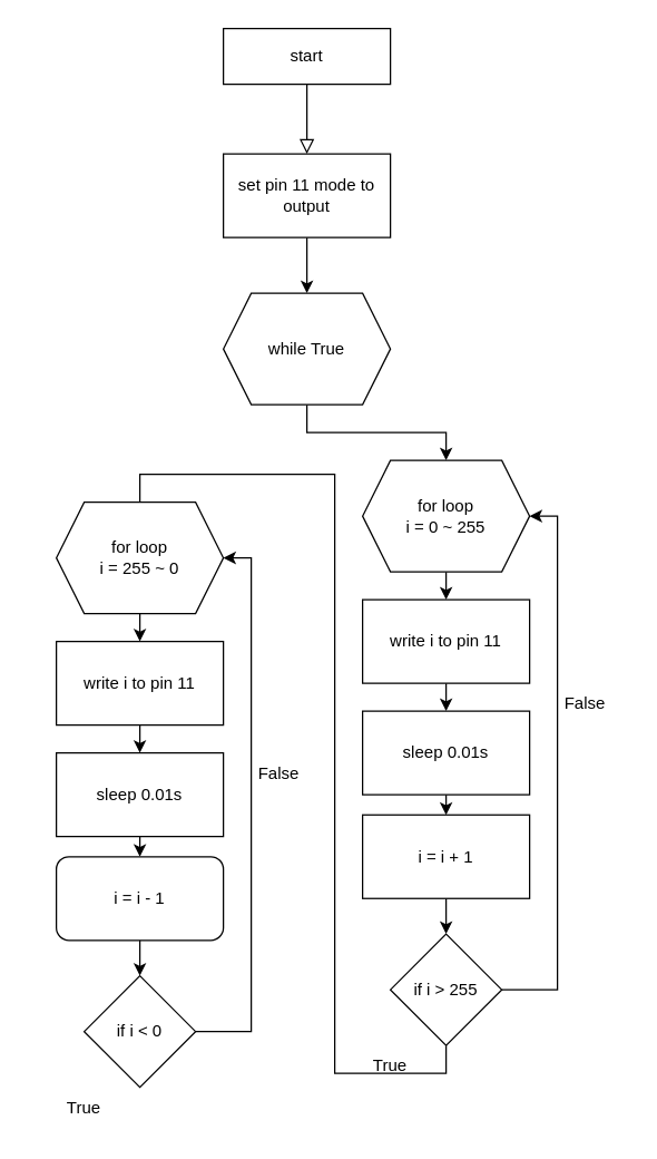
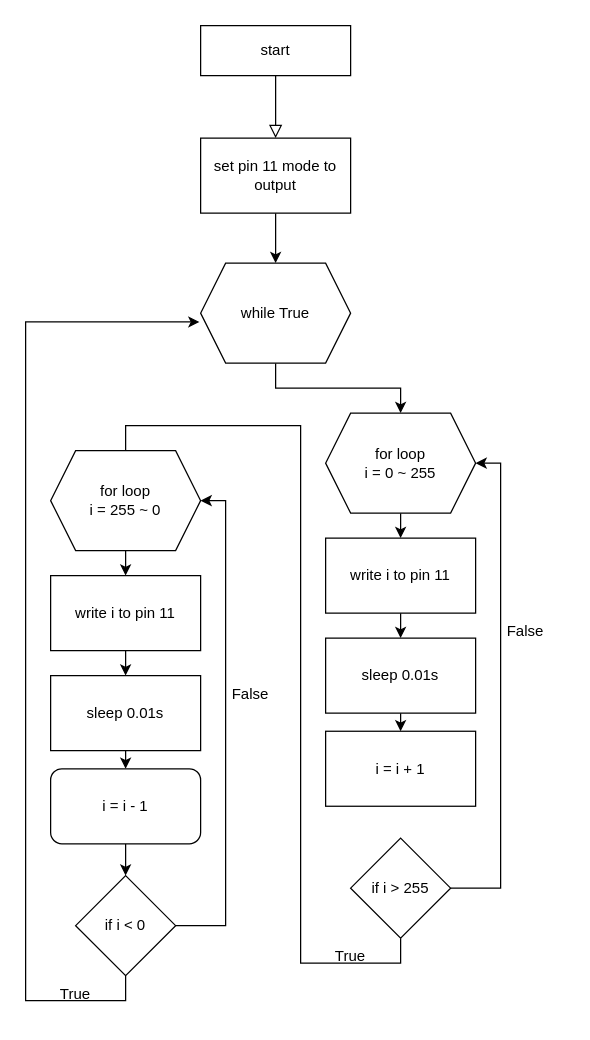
  <mxCell id="0" />
  <mxCell id="1" parent="0" />
  <mxCell id="2" value="" style="rounded=0;html=1;jettySize=auto;orthogonalLoop=1;fontSize=11;endArrow=block;endFill=0;endSize=8;strokeWidth=1;shadow=0;labelBackgroundColor=none;edgeStyle=orthogonalEdgeStyle;" parent="1" source="3" edge="1"><mxGeometry relative="1" as="geometry"><mxPoint x="220" y="110" as="targetPoint" /></mxGeometry></mxCell>
  <mxCell id="3" value="start" style="whiteSpace=wrap;html=1;fontSize=12;glass=0;strokeWidth=1;shadow=0;rounded=0;" parent="1" vertex="1"><mxGeometry x="160" y="20" width="120" height="40" as="geometry" /></mxCell>
  <mxCell id="4" value="" style="edgeStyle=orthogonalEdgeStyle;rounded=0;orthogonalLoop=1;jettySize=auto;html=1;" parent="1" source="5" edge="1"><mxGeometry relative="1" as="geometry"><mxPoint x="220" y="210" as="targetPoint" /></mxGeometry></mxCell>
  <mxCell id="5" value="set pin 11 mode to output" style="rounded=0;whiteSpace=wrap;html=1;" parent="1" vertex="1"><mxGeometry x="160" y="110" width="120" height="60" as="geometry" /></mxCell>
  <mxCell id="6" style="edgeStyle=orthogonalEdgeStyle;rounded=0;orthogonalLoop=1;jettySize=auto;html=1;exitX=0.5;exitY=1;exitDx=0;exitDy=0;entryX=0.5;entryY=0;entryDx=0;entryDy=0;" parent="1" source="7" target="9" edge="1"><mxGeometry relative="1" as="geometry" /></mxCell>
  <mxCell id="7" value="for loop&lt;div&gt;i = 0 ~ 255&lt;/div&gt;" style="shape=hexagon;perimeter=hexagonPerimeter2;whiteSpace=wrap;html=1;fixedSize=1;" parent="1" vertex="1"><mxGeometry x="260" y="330" width="120" height="80" as="geometry" /></mxCell>
  <mxCell id="8" style="edgeStyle=orthogonalEdgeStyle;rounded=0;orthogonalLoop=1;jettySize=auto;html=1;exitX=0.5;exitY=1;exitDx=0;exitDy=0;entryX=0.5;entryY=0;entryDx=0;entryDy=0;" parent="1" source="9" target="11" edge="1"><mxGeometry relative="1" as="geometry" /></mxCell>
  <mxCell id="9" value="write i to pin 11" style="rounded=0;whiteSpace=wrap;html=1;" parent="1" vertex="1"><mxGeometry x="260" y="430" width="120" height="60" as="geometry" /></mxCell>
  <mxCell id="10" style="edgeStyle=orthogonalEdgeStyle;rounded=0;orthogonalLoop=1;jettySize=auto;html=1;exitX=0.5;exitY=1;exitDx=0;exitDy=0;entryX=0.5;entryY=0;entryDx=0;entryDy=0;" edge="1" parent="1" source="11" target="18"><mxGeometry relative="1" as="geometry" /></mxCell>
  <mxCell id="11" value="sleep 0.01s" style="rounded=0;whiteSpace=wrap;html=1;" parent="1" vertex="1"><mxGeometry x="260" y="510" width="120" height="60" as="geometry" /></mxCell>
  <mxCell id="12" style="edgeStyle=orthogonalEdgeStyle;rounded=0;orthogonalLoop=1;jettySize=auto;html=1;exitX=1;exitY=0.5;exitDx=0;exitDy=0;entryX=1;entryY=0.5;entryDx=0;entryDy=0;" edge="1" parent="1" source="14" target="7"><mxGeometry relative="1" as="geometry"><mxPoint x="410" y="370" as="targetPoint" /><Array as="points"><mxPoint x="400" y="710" /><mxPoint x="400" y="370" /></Array></mxGeometry></mxCell>
  <mxCell id="13" style="edgeStyle=orthogonalEdgeStyle;rounded=0;orthogonalLoop=1;jettySize=auto;html=1;exitX=0.5;exitY=1;exitDx=0;exitDy=0;entryX=0.5;entryY=0;entryDx=0;entryDy=0;endArrow=none;" edge="1" parent="1" source="14" target="20"><mxGeometry relative="1" as="geometry"><mxPoint x="320" y="800" as="targetPoint" /><Array as="points"><mxPoint x="320" y="770" /><mxPoint x="240" y="770" /><mxPoint x="240" y="340" /><mxPoint x="100" y="340" /></Array></mxGeometry></mxCell>
  <mxCell id="14" value="if i &amp;gt; 255" style="rhombus;whiteSpace=wrap;html=1;" vertex="1" parent="1"><mxGeometry x="280" y="670" width="80" height="80" as="geometry" /></mxCell>
  <mxCell id="15" value="True" style="text;html=1;align=center;verticalAlign=middle;whiteSpace=wrap;rounded=0;" vertex="1" parent="1"><mxGeometry x="250" y="750" width="60" height="30" as="geometry" /></mxCell>
  <mxCell id="16" value="False" style="text;html=1;align=center;verticalAlign=middle;whiteSpace=wrap;rounded=0;" vertex="1" parent="1"><mxGeometry x="390" y="490" width="60" height="30" as="geometry" /></mxCell>
- <mxCell id="17" style="edgeStyle=orthogonalEdgeStyle;rounded=0;orthogonalLoop=1;jettySize=auto;html=1;exitX=0.5;exitY=1;exitDx=0;exitDy=0;entryX=0.5;entryY=0;entryDx=0;entryDy=0;" edge="1" parent="1" source="18" target="14"><mxGeometry relative="1" as="geometry" /></mxCell>
  <mxCell id="18" value="i = i + 1" style="rounded=0;whiteSpace=wrap;html=1;" vertex="1" parent="1"><mxGeometry x="260" y="584.5" width="120" height="60" as="geometry" /></mxCell>
  <mxCell id="19" style="edgeStyle=orthogonalEdgeStyle;rounded=0;orthogonalLoop=1;jettySize=auto;html=1;exitX=0.5;exitY=1;exitDx=0;exitDy=0;entryX=0.5;entryY=0;entryDx=0;entryDy=0;" edge="1" parent="1" source="20" target="22"><mxGeometry relative="1" as="geometry" /></mxCell>
  <mxCell id="20" value="for loop&lt;div&gt;i = 255 ~ 0&lt;/div&gt;" style="shape=hexagon;perimeter=hexagonPerimeter2;whiteSpace=wrap;html=1;fixedSize=1;" vertex="1" parent="1"><mxGeometry x="40" y="360" width="120" height="80" as="geometry" /></mxCell>
  <mxCell id="21" style="edgeStyle=orthogonalEdgeStyle;rounded=0;orthogonalLoop=1;jettySize=auto;html=1;exitX=0.5;exitY=1;exitDx=0;exitDy=0;entryX=0.5;entryY=0;entryDx=0;entryDy=0;" edge="1" parent="1" source="22" target="24"><mxGeometry relative="1" as="geometry" /></mxCell>
  <mxCell id="22" value="write i to pin 11" style="rounded=0;whiteSpace=wrap;html=1;" vertex="1" parent="1"><mxGeometry x="40" y="460" width="120" height="60" as="geometry" /></mxCell>
  <mxCell id="23" style="edgeStyle=orthogonalEdgeStyle;rounded=0;orthogonalLoop=1;jettySize=auto;html=1;exitX=0.5;exitY=1;exitDx=0;exitDy=0;entryX=0.5;entryY=0;entryDx=0;entryDy=0;" edge="1" parent="1" source="24" target="31"><mxGeometry relative="1" as="geometry" /></mxCell>
  <mxCell id="24" value="sleep 0.01s" style="rounded=0;whiteSpace=wrap;html=1;" vertex="1" parent="1"><mxGeometry x="40" y="540" width="120" height="60" as="geometry" /></mxCell>
  <mxCell id="25" style="edgeStyle=orthogonalEdgeStyle;rounded=0;orthogonalLoop=1;jettySize=auto;html=1;exitX=1;exitY=0.5;exitDx=0;exitDy=0;entryX=1;entryY=0.5;entryDx=0;entryDy=0;" edge="1" parent="1" source="27" target="20"><mxGeometry relative="1" as="geometry"><mxPoint x="190" y="400" as="targetPoint" /><Array as="points"><mxPoint x="180" y="740" /><mxPoint x="180" y="400" /></Array></mxGeometry></mxCell>
+ <mxCell id="26" style="edgeStyle=orthogonalEdgeStyle;rounded=0;orthogonalLoop=1;jettySize=auto;html=1;exitX=0.5;exitY=1;exitDx=0;exitDy=0;entryX=-0.008;entryY=0.588;entryDx=0;entryDy=0;entryPerimeter=0;" edge="1" parent="1" source="27" target="33"><mxGeometry relative="1" as="geometry"><mxPoint x="100" y="830" as="targetPoint" /><Array as="points"><mxPoint x="100" y="800" /><mxPoint x="20" y="800" /><mxPoint x="20" y="257" /></Array></mxGeometry></mxCell>
  <mxCell id="27" value="if i &amp;lt; 0" style="rhombus;whiteSpace=wrap;html=1;" vertex="1" parent="1"><mxGeometry x="60" y="700" width="80" height="80" as="geometry" /></mxCell>
  <mxCell id="28" value="True" style="text;html=1;align=center;verticalAlign=middle;whiteSpace=wrap;rounded=0;" vertex="1" parent="1"><mxGeometry x="30" y="780" width="60" height="30" as="geometry" /></mxCell>
  <mxCell id="29" value="False" style="text;html=1;align=center;verticalAlign=middle;whiteSpace=wrap;rounded=0;" vertex="1" parent="1"><mxGeometry x="170" y="540" width="60" height="30" as="geometry" /></mxCell>
  <mxCell id="30" style="edgeStyle=orthogonalEdgeStyle;rounded=0;orthogonalLoop=1;jettySize=auto;html=1;exitX=0.5;exitY=1;exitDx=0;exitDy=0;entryX=0.5;entryY=0;entryDx=0;entryDy=0;" edge="1" parent="1" source="31" target="27"><mxGeometry relative="1" as="geometry" /></mxCell>
  <mxCell id="31" value="i = i - 1" style="whiteSpace=wrap;html=1;rounded=1;" vertex="1" parent="1"><mxGeometry x="40" y="614.5" width="120" height="60" as="geometry" /></mxCell>
  <mxCell id="32" style="edgeStyle=orthogonalEdgeStyle;rounded=0;orthogonalLoop=1;jettySize=auto;html=1;exitX=0.5;exitY=1;exitDx=0;exitDy=0;entryX=0.5;entryY=0;entryDx=0;entryDy=0;" edge="1" parent="1" source="33" target="7"><mxGeometry relative="1" as="geometry" /></mxCell>
  <mxCell id="33" value="while True" style="shape=hexagon;perimeter=hexagonPerimeter2;whiteSpace=wrap;html=1;fixedSize=1;" vertex="1" parent="1"><mxGeometry x="160" y="210" width="120" height="80" as="geometry" /></mxCell>
